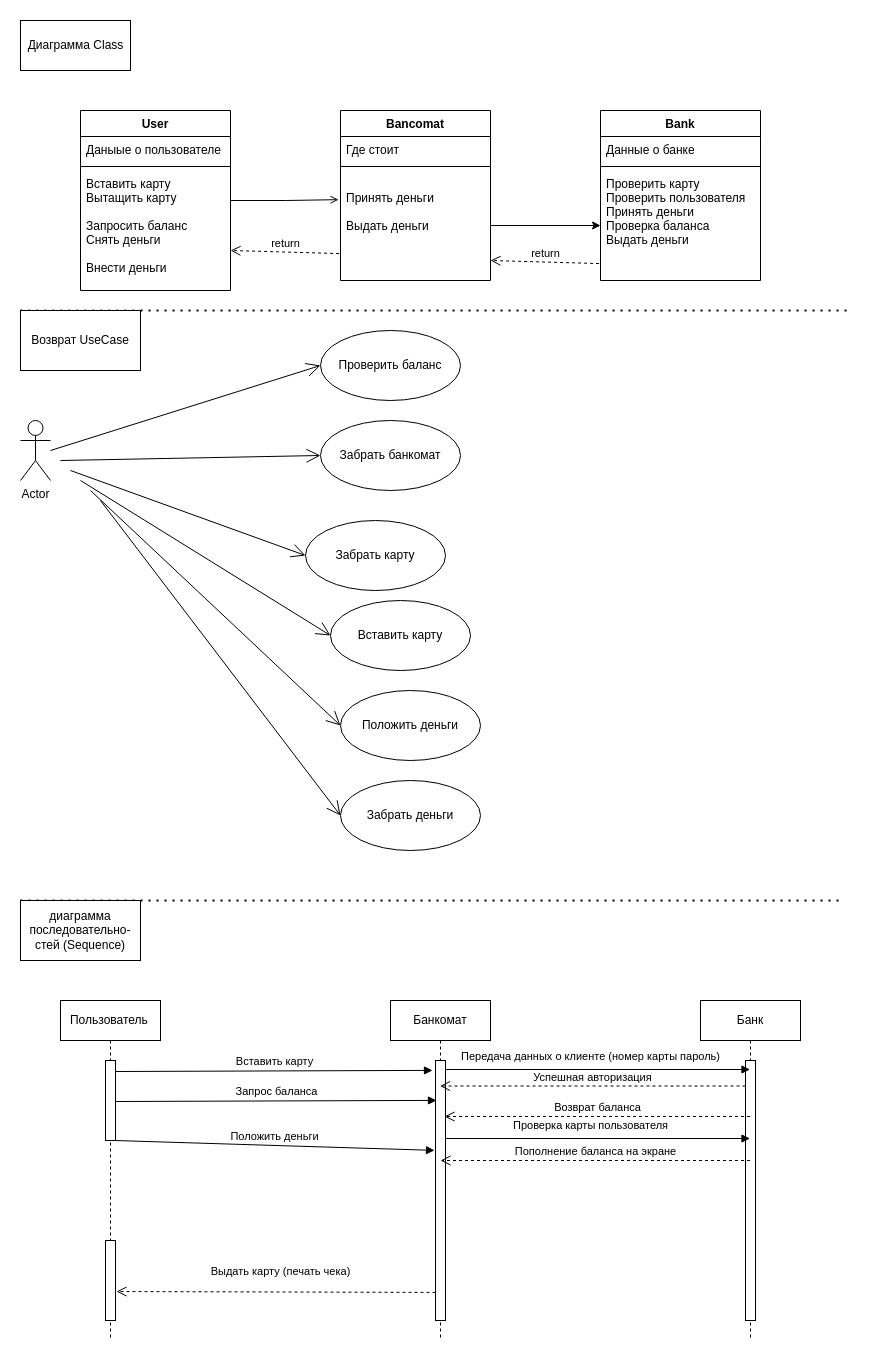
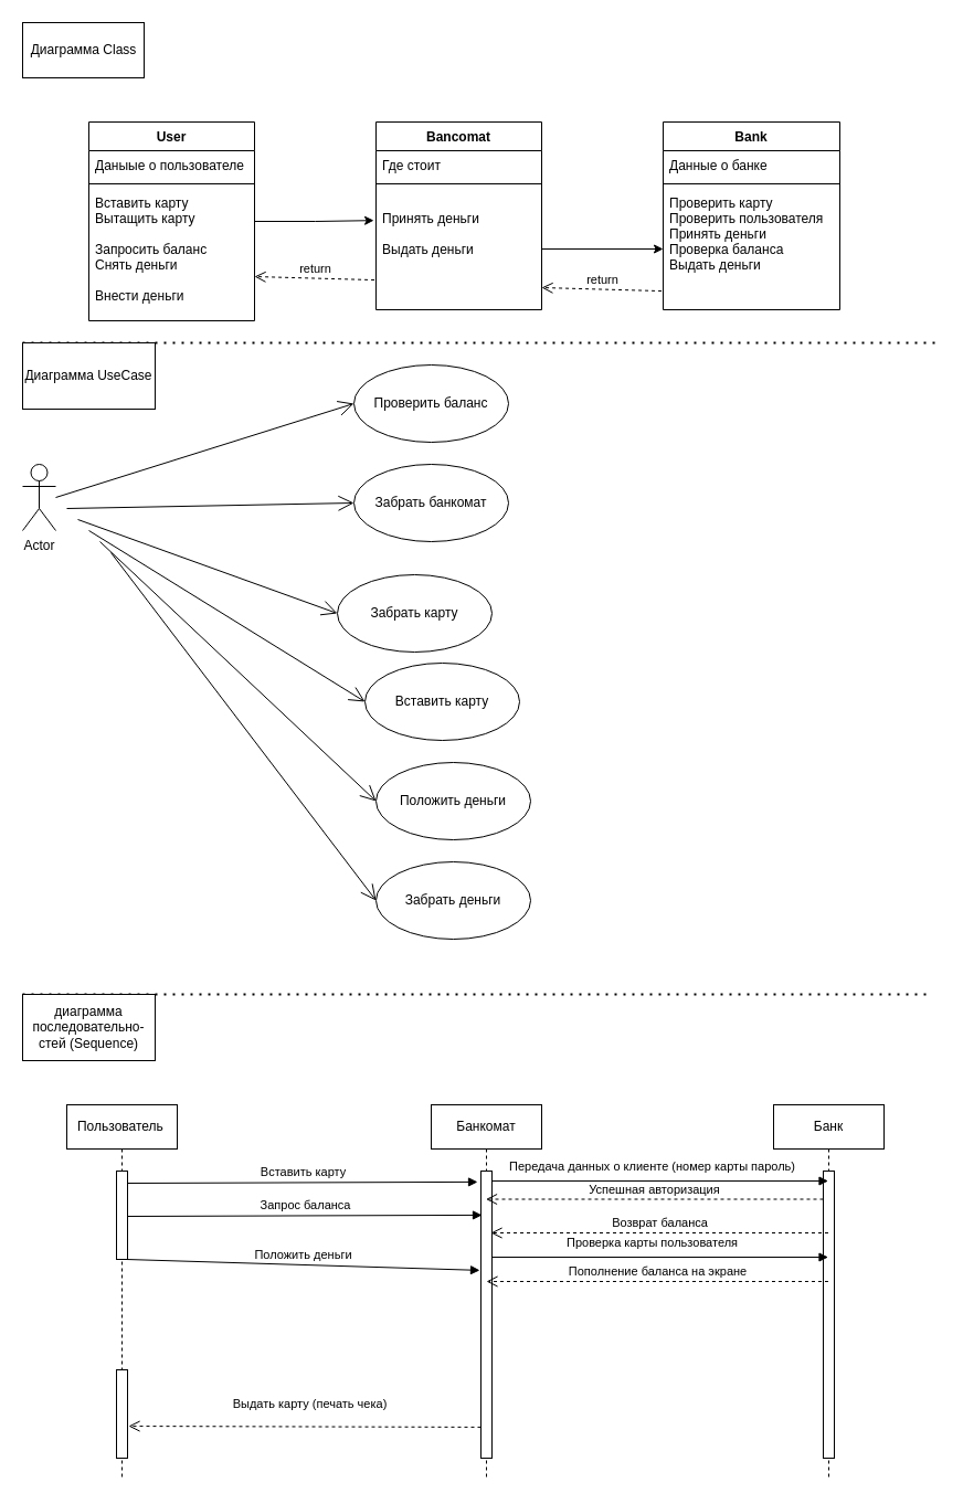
  <mxCell id="0" />
  <mxCell id="1" parent="0" />
  <mxCell id="2" value="Диаграмма Class" style="html=1;" vertex="1" parent="1"><mxGeometry width="110" height="50" as="geometry" x="20" y="20" /></mxCell>
- <mxCell id="3" style="edgeStyle=orthogonalEdgeStyle;rounded=0;orthogonalLoop=1;jettySize=auto;html=1;entryX=-0.013;entryY=0.265;entryDx=0;entryDy=0;entryPerimeter=0;endArrow=open;" edge="1" parent="1" source="4" target="11"><mxGeometry relative="1" as="geometry" /></mxCell>
+ <mxCell id="3" style="edgeStyle=orthogonalEdgeStyle;rounded=0;orthogonalLoop=1;jettySize=auto;html=1;entryX=-0.013;entryY=0.265;entryDx=0;entryDy=0;entryPerimeter=0;" edge="1" parent="1" source="4" target="11"><mxGeometry relative="1" as="geometry" /></mxCell>
  <mxCell id="4" value="User" style="swimlane;fontStyle=1;align=center;verticalAlign=top;childLayout=stackLayout;horizontal=1;startSize=26;horizontalStack=0;resizeParent=1;resizeParentMax=0;resizeLast=0;collapsible=1;marginBottom=0;" vertex="1" parent="1"><mxGeometry x="80" y="110" width="150" height="180" as="geometry" /></mxCell>
  <mxCell id="5" value="Даныые о пользователе" style="text;strokeColor=none;fillColor=none;align=left;verticalAlign=top;spacingLeft=4;spacingRight=4;overflow=hidden;rotatable=0;points=[[0,0.5],[1,0.5]];portConstraint=eastwest;" vertex="1" parent="4"><mxGeometry y="26" width="150" height="26" as="geometry" /></mxCell>
  <mxCell id="6" value="" style="line;strokeWidth=1;fillColor=none;align=left;verticalAlign=middle;spacingTop=-1;spacingLeft=3;spacingRight=3;rotatable=0;labelPosition=right;points=[];portConstraint=eastwest;strokeColor=inherit;" vertex="1" parent="4"><mxGeometry y="52" width="150" height="8" as="geometry" /></mxCell>
  <mxCell id="7" value="Вставить карту&#10;Вытащить карту &#10;&#10;Запросить баланс&#10;Снять деньги &#10;&#10;Внести деньги&#10;" style="text;strokeColor=none;fillColor=none;align=left;verticalAlign=top;spacingLeft=4;spacingRight=4;overflow=hidden;rotatable=0;points=[[0,0.5],[1,0.5]];portConstraint=eastwest;" vertex="1" parent="4"><mxGeometry y="60" width="150" height="120" as="geometry" /></mxCell>
  <mxCell id="8" value="Bancomat" style="swimlane;fontStyle=1;align=center;verticalAlign=top;childLayout=stackLayout;horizontal=1;startSize=26;horizontalStack=0;resizeParent=1;resizeParentMax=0;resizeLast=0;collapsible=1;marginBottom=0;" vertex="1" parent="1"><mxGeometry x="340" y="110" width="150" height="170" as="geometry" /></mxCell>
  <mxCell id="9" value="Где стоит" style="text;strokeColor=none;fillColor=none;align=left;verticalAlign=top;spacingLeft=4;spacingRight=4;overflow=hidden;rotatable=0;points=[[0,0.5],[1,0.5]];portConstraint=eastwest;" vertex="1" parent="8"><mxGeometry y="26" width="150" height="26" as="geometry" /></mxCell>
  <mxCell id="10" value="" style="line;strokeWidth=1;fillColor=none;align=left;verticalAlign=middle;spacingTop=-1;spacingLeft=3;spacingRight=3;rotatable=0;labelPosition=right;points=[];portConstraint=eastwest;strokeColor=inherit;" vertex="1" parent="8"><mxGeometry y="52" width="150" height="8" as="geometry" /></mxCell>
  <mxCell id="11" value="&#10;Принять деньги &#10;&#10;Выдать деньги&#10;" style="text;strokeColor=none;fillColor=none;align=left;verticalAlign=top;spacingLeft=4;spacingRight=4;overflow=hidden;rotatable=0;points=[[0,0.5],[1,0.5]];portConstraint=eastwest;" vertex="1" parent="8"><mxGeometry y="60" width="150" height="110" as="geometry" /></mxCell>
  <mxCell id="12" value="" style="endArrow=none;dashed=1;html=1;dashPattern=1 3;strokeWidth=2;rounded=0;" edge="1" parent="1"><mxGeometry width="50" height="50" relative="1" as="geometry"><mxPoint y="310" as="sourcePoint" x="20" /><mxPoint x="850" y="310" as="targetPoint" /></mxGeometry></mxCell>
- <mxCell id="13" value="Возврат UseCase" style="rounded=0;whiteSpace=wrap;html=1;" vertex="1" parent="1"><mxGeometry y="310" width="120" height="60" as="geometry" x="20" /></mxCell>
+ <mxCell id="13" value="Диаграмма UseCase" style="rounded=0;whiteSpace=wrap;html=1;" vertex="1" parent="1"><mxGeometry y="310" width="120" height="60" as="geometry" x="20" /></mxCell>
  <mxCell id="14" value="Bank" style="swimlane;fontStyle=1;align=center;verticalAlign=top;childLayout=stackLayout;horizontal=1;startSize=26;horizontalStack=0;resizeParent=1;resizeParentMax=0;resizeLast=0;collapsible=1;marginBottom=0;" vertex="1" parent="1"><mxGeometry x="600" y="110" width="160" height="170" as="geometry" /></mxCell>
  <mxCell id="15" value="Данные о банке" style="text;strokeColor=none;fillColor=none;align=left;verticalAlign=top;spacingLeft=4;spacingRight=4;overflow=hidden;rotatable=0;points=[[0,0.5],[1,0.5]];portConstraint=eastwest;" vertex="1" parent="14"><mxGeometry y="26" width="160" height="26" as="geometry" /></mxCell>
  <mxCell id="16" value="" style="line;strokeWidth=1;fillColor=none;align=left;verticalAlign=middle;spacingTop=-1;spacingLeft=3;spacingRight=3;rotatable=0;labelPosition=right;points=[];portConstraint=eastwest;strokeColor=inherit;" vertex="1" parent="14"><mxGeometry y="52" width="160" height="8" as="geometry" /></mxCell>
  <mxCell id="17" value="Проверить карту&#10;Проверить пользователя&#10;Принять деньги &#10;Проверка баланса&#10;Выдать деньги&#10;" style="text;strokeColor=none;fillColor=none;align=left;verticalAlign=top;spacingLeft=4;spacingRight=4;overflow=hidden;rotatable=0;points=[[0,0.5],[1,0.5]];portConstraint=eastwest;" vertex="1" parent="14"><mxGeometry y="60" width="160" height="110" as="geometry" /></mxCell>
  <mxCell id="18" style="edgeStyle=orthogonalEdgeStyle;rounded=0;orthogonalLoop=1;jettySize=auto;html=1;entryX=0;entryY=0.5;entryDx=0;entryDy=0;" edge="1" parent="1" source="11" target="17"><mxGeometry relative="1" as="geometry" /></mxCell>
  <mxCell id="19" value="return" style="html=1;verticalAlign=bottom;endArrow=open;dashed=1;endSize=8;rounded=0;exitX=-0.009;exitY=0.846;exitDx=0;exitDy=0;exitPerimeter=0;" edge="1" parent="1" source="17"><mxGeometry relative="1" as="geometry"><mxPoint x="590" y="260" as="sourcePoint" /><mxPoint x="490" y="260" as="targetPoint" /></mxGeometry></mxCell>
  <mxCell id="20" value="Actor" style="shape=umlActor;verticalLabelPosition=bottom;verticalAlign=top;html=1;" vertex="1" parent="1"><mxGeometry y="420" width="30" height="60" as="geometry" x="20" /></mxCell>
  <mxCell id="21" value="Вставить карту" style="ellipse;whiteSpace=wrap;html=1;" vertex="1" parent="1"><mxGeometry x="330" y="600" width="140" height="70" as="geometry" /></mxCell>
  <mxCell id="22" value="Забрать карту" style="ellipse;whiteSpace=wrap;html=1;" vertex="1" parent="1"><mxGeometry x="305" y="520" width="140" height="70" as="geometry" /></mxCell>
  <mxCell id="23" value="Положить деньги" style="ellipse;whiteSpace=wrap;html=1;" vertex="1" parent="1"><mxGeometry x="340" y="690" width="140" height="70" as="geometry" /></mxCell>
  <mxCell id="24" value="Забрать деньги" style="ellipse;whiteSpace=wrap;html=1;" vertex="1" parent="1"><mxGeometry x="340" y="780" width="140" height="70" as="geometry" /></mxCell>
  <mxCell id="25" value="return" style="html=1;verticalAlign=bottom;endArrow=open;dashed=1;endSize=8;rounded=0;exitX=-0.009;exitY=0.846;exitDx=0;exitDy=0;exitPerimeter=0;" edge="1" parent="1"><mxGeometry relative="1" as="geometry"><mxPoint x="338.56" y="253.06" as="sourcePoint" /><mxPoint x="230" y="250" as="targetPoint" /></mxGeometry></mxCell>
  <mxCell id="26" value="Проверить баланс" style="ellipse;whiteSpace=wrap;html=1;" vertex="1" parent="1"><mxGeometry x="320" y="330" width="140" height="70" as="geometry" /></mxCell>
  <mxCell id="27" value="Забрать банкомат" style="ellipse;whiteSpace=wrap;html=1;" vertex="1" parent="1"><mxGeometry x="320" y="420" width="140" height="70" as="geometry" /></mxCell>
  <mxCell id="28" value="" style="endArrow=open;endFill=1;endSize=12;html=1;rounded=0;entryX=0;entryY=0.5;entryDx=0;entryDy=0;" edge="1" parent="1" target="26"><mxGeometry width="160" relative="1" as="geometry"><mxPoint x="50" y="450" as="sourcePoint" /><mxPoint x="210" y="450" as="targetPoint" /></mxGeometry></mxCell>
  <mxCell id="29" value="" style="endArrow=open;endFill=1;endSize=12;html=1;rounded=0;entryX=0;entryY=0.5;entryDx=0;entryDy=0;" edge="1" parent="1" target="27"><mxGeometry width="160" relative="1" as="geometry"><mxPoint x="60" y="460" as="sourcePoint" /><mxPoint x="600" y="385" as="targetPoint" /></mxGeometry></mxCell>
  <mxCell id="30" value="" style="endArrow=open;endFill=1;endSize=12;html=1;rounded=0;entryX=0;entryY=0.5;entryDx=0;entryDy=0;" edge="1" parent="1" target="22"><mxGeometry width="160" relative="1" as="geometry"><mxPoint x="70" y="470" as="sourcePoint" /><mxPoint x="610" y="395" as="targetPoint" /></mxGeometry></mxCell>
  <mxCell id="31" value="" style="endArrow=open;endFill=1;endSize=12;html=1;rounded=0;entryX=0;entryY=0.5;entryDx=0;entryDy=0;" edge="1" parent="1" target="21"><mxGeometry width="160" relative="1" as="geometry"><mxPoint x="80" y="480" as="sourcePoint" /><mxPoint x="620" y="405" as="targetPoint" /></mxGeometry></mxCell>
  <mxCell id="32" value="" style="endArrow=open;endFill=1;endSize=12;html=1;rounded=0;entryX=0;entryY=0.5;entryDx=0;entryDy=0;" edge="1" parent="1" target="23"><mxGeometry width="160" relative="1" as="geometry"><mxPoint x="90" y="490" as="sourcePoint" /><mxPoint x="630" y="415" as="targetPoint" /></mxGeometry></mxCell>
  <mxCell id="33" value="" style="endArrow=open;endFill=1;endSize=12;html=1;rounded=0;entryX=0;entryY=0.5;entryDx=0;entryDy=0;" edge="1" parent="1" target="24"><mxGeometry width="160" relative="1" as="geometry"><mxPoint x="100" y="500" as="sourcePoint" /><mxPoint x="640" y="425" as="targetPoint" /></mxGeometry></mxCell>
  <mxCell id="34" value="" style="endArrow=none;dashed=1;html=1;dashPattern=1 3;strokeWidth=2;rounded=0;" edge="1" parent="1"><mxGeometry width="50" height="50" relative="1" as="geometry"><mxPoint y="900" as="sourcePoint" x="20" /><mxPoint x="840" y="900" as="targetPoint" /></mxGeometry></mxCell>
  <mxCell id="35" value="диаграмма последовательно-&lt;br&gt;стей (Sequence)" style="rounded=0;whiteSpace=wrap;html=1;" vertex="1" parent="1"><mxGeometry y="900" width="120" height="60" as="geometry" x="20" /></mxCell>
  <mxCell id="36" value="Пользователь&lt;span style=&quot;white-space: pre;&quot;&gt;&#09;&lt;/span&gt;" style="shape=umlLifeline;perimeter=lifelinePerimeter;whiteSpace=wrap;html=1;container=1;collapsible=0;recursiveResize=0;outlineConnect=0;" vertex="1" parent="1"><mxGeometry x="60" y="1000" width="100" height="340" as="geometry" /></mxCell>
  <mxCell id="37" value="" style="html=1;points=[];perimeter=orthogonalPerimeter;" vertex="1" parent="36"><mxGeometry x="45" y="60" width="10" height="80" as="geometry" /></mxCell>
  <mxCell id="38" value="" style="html=1;points=[];perimeter=orthogonalPerimeter;" vertex="1" parent="36"><mxGeometry x="45" y="240" width="10" height="80" as="geometry" /></mxCell>
  <mxCell id="39" value="Запрос баланса" style="html=1;verticalAlign=bottom;endArrow=block;rounded=0;entryX=0.1;entryY=0.265;entryDx=0;entryDy=0;entryPerimeter=0;" edge="1" parent="36"><mxGeometry width="80" relative="1" as="geometry"><mxPoint x="55" y="101" as="sourcePoint" /><mxPoint x="376" y="99.9" as="targetPoint" /></mxGeometry></mxCell>
  <mxCell id="40" value="Вставить карту" style="html=1;verticalAlign=bottom;endArrow=block;rounded=0;entryX=-0.3;entryY=0.188;entryDx=0;entryDy=0;entryPerimeter=0;" edge="1" parent="36"><mxGeometry width="80" relative="1" as="geometry"><mxPoint x="55" y="71" as="sourcePoint" /><mxPoint x="372" y="69.88" as="targetPoint" /></mxGeometry></mxCell>
  <mxCell id="41" value="Банкомат" style="shape=umlLifeline;perimeter=lifelinePerimeter;whiteSpace=wrap;html=1;container=1;collapsible=0;recursiveResize=0;outlineConnect=0;" vertex="1" parent="1"><mxGeometry x="390" y="1000" width="100" height="340" as="geometry" /></mxCell>
  <mxCell id="42" value="" style="html=1;points=[];perimeter=orthogonalPerimeter;" vertex="1" parent="41"><mxGeometry x="45" y="60" width="10" height="260" as="geometry" /></mxCell>
  <mxCell id="43" value="Банк" style="shape=umlLifeline;perimeter=lifelinePerimeter;whiteSpace=wrap;html=1;container=1;collapsible=0;recursiveResize=0;outlineConnect=0;" vertex="1" parent="1"><mxGeometry x="700" y="1000" width="100" height="340" as="geometry" /></mxCell>
  <mxCell id="44" value="" style="html=1;points=[];perimeter=orthogonalPerimeter;" vertex="1" parent="43"><mxGeometry x="45" y="60" width="10" height="260" as="geometry" /></mxCell>
  <mxCell id="45" value="Успешная авторизация" style="html=1;verticalAlign=bottom;endArrow=open;dashed=1;endSize=8;rounded=0;" edge="1" parent="43"><mxGeometry relative="1" as="geometry"><mxPoint x="45" y="85.5" as="sourcePoint" /><mxPoint x="-260.5" y="85.5" as="targetPoint" /></mxGeometry></mxCell>
  <mxCell id="46" value="Выдать карту (печать чека)" style="html=1;verticalAlign=bottom;endArrow=open;dashed=1;endSize=8;rounded=0;entryX=1.1;entryY=0.638;entryDx=0;entryDy=0;entryPerimeter=0;exitX=0;exitY=0.892;exitDx=0;exitDy=0;exitPerimeter=0;" edge="1" parent="1" source="42" target="38"><mxGeometry x="-0.028" y="-11" relative="1" as="geometry"><mxPoint x="430" y="1291" as="sourcePoint" /><mxPoint x="120" y="1290" as="targetPoint" /><mxPoint as="offset" /></mxGeometry></mxCell>
  <mxCell id="47" value="Положить деньги" style="html=1;verticalAlign=bottom;endArrow=block;rounded=0;entryX=0;entryY=0.115;entryDx=0;entryDy=0;entryPerimeter=0;" edge="1" parent="1"><mxGeometry width="80" relative="1" as="geometry"><mxPoint x="114" y="1140" as="sourcePoint" /><mxPoint x="434" y="1149.9" as="targetPoint" /></mxGeometry></mxCell>
  <mxCell id="48" value="&lt;div&gt;Передача данных о клиенте (номер карты пароль)&lt;/div&gt;" style="html=1;verticalAlign=bottom;endArrow=block;rounded=0;" edge="1" parent="1"><mxGeometry x="-0.048" y="4" width="80" relative="1" as="geometry"><mxPoint x="445" y="1069" as="sourcePoint" /><mxPoint x="749.5" y="1069" as="targetPoint" /><mxPoint as="offset" /></mxGeometry></mxCell>
  <mxCell id="49" value="&lt;div&gt;Проверка карты пользователя&lt;/div&gt;" style="html=1;verticalAlign=bottom;endArrow=block;rounded=0;" edge="1" parent="1"><mxGeometry x="-0.048" y="4" width="80" relative="1" as="geometry"><mxPoint x="445" y="1138" as="sourcePoint" /><mxPoint x="749.5" y="1138" as="targetPoint" /><mxPoint as="offset" /></mxGeometry></mxCell>
  <mxCell id="50" value="Возврат баланса" style="html=1;verticalAlign=bottom;endArrow=open;dashed=1;endSize=8;rounded=0;" edge="1" parent="1" source="43"><mxGeometry relative="1" as="geometry"><mxPoint x="524" y="1116" as="sourcePoint" /><mxPoint x="444" y="1116" as="targetPoint" /></mxGeometry></mxCell>
  <mxCell id="51" value="Пополнение баланса на экране" style="html=1;verticalAlign=bottom;endArrow=open;dashed=1;endSize=8;rounded=0;" edge="1" parent="1" source="43"><mxGeometry relative="1" as="geometry"><mxPoint x="520" y="1160" as="sourcePoint" /><mxPoint x="440" y="1160" as="targetPoint" /></mxGeometry></mxCell>
